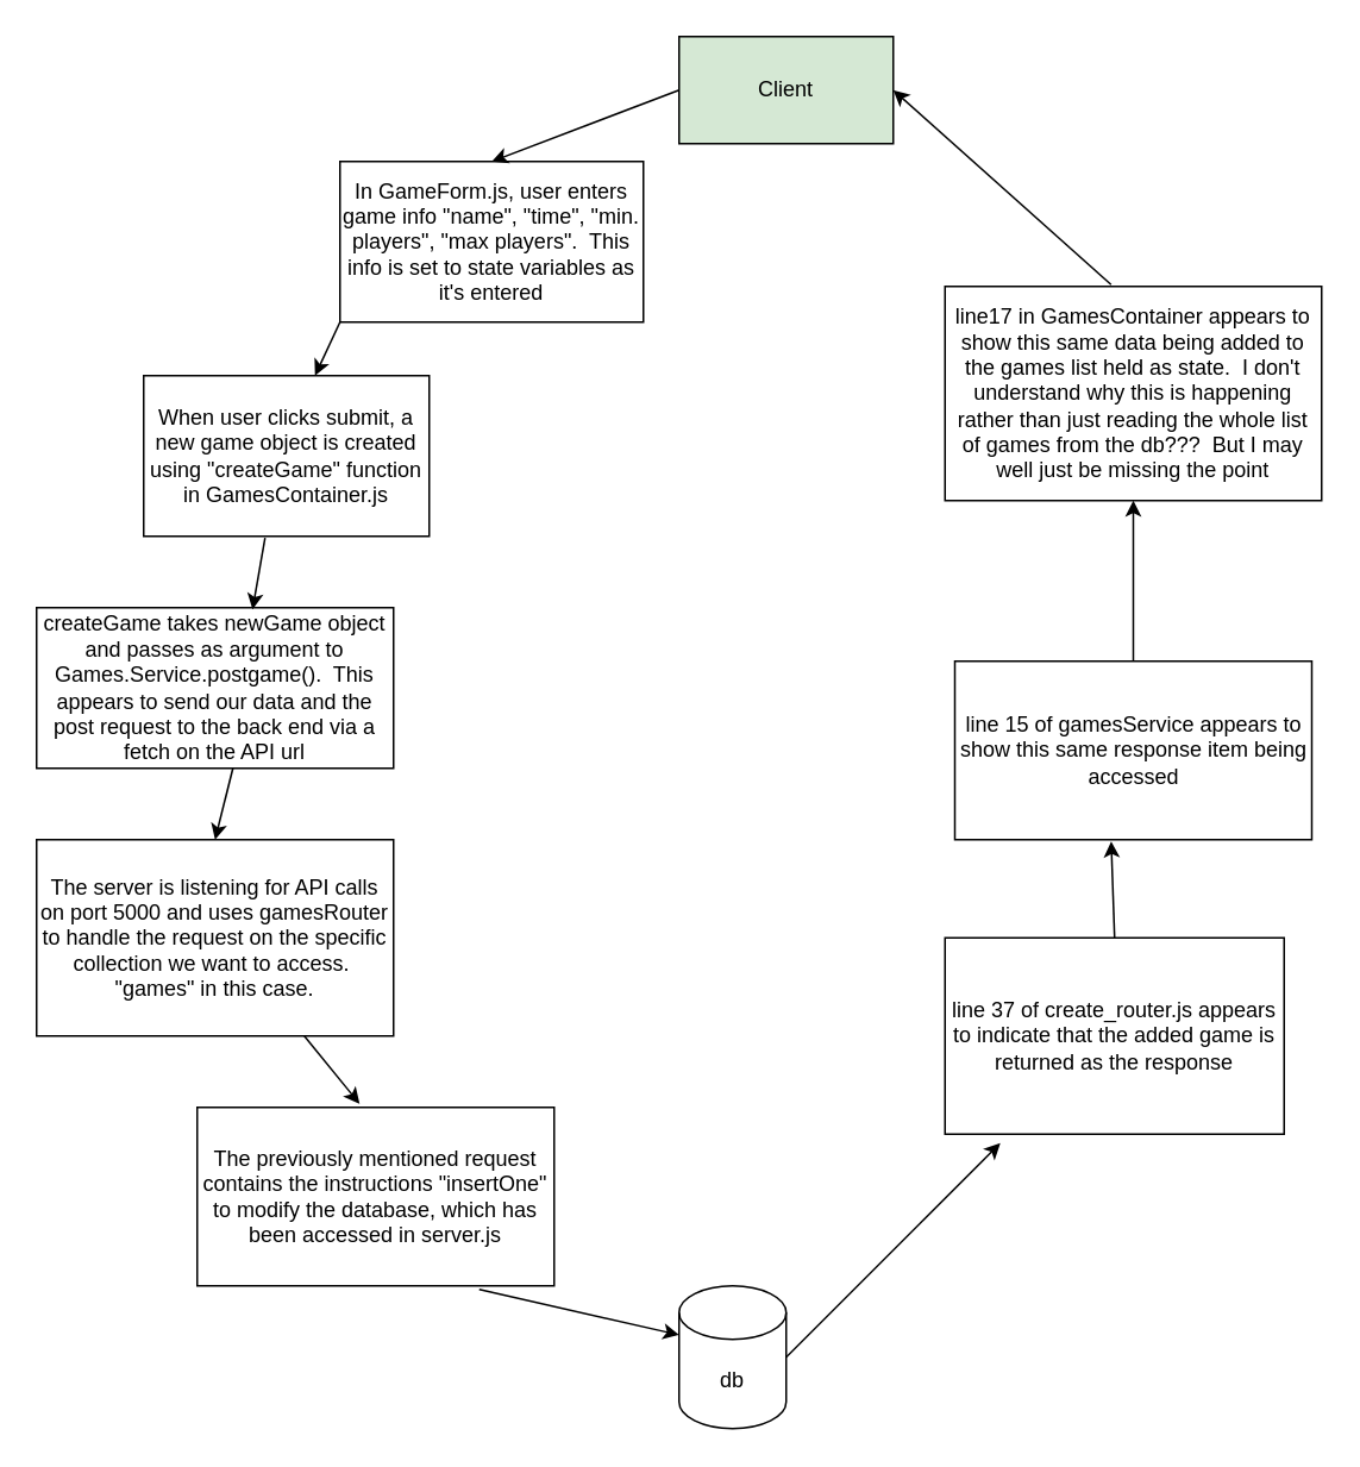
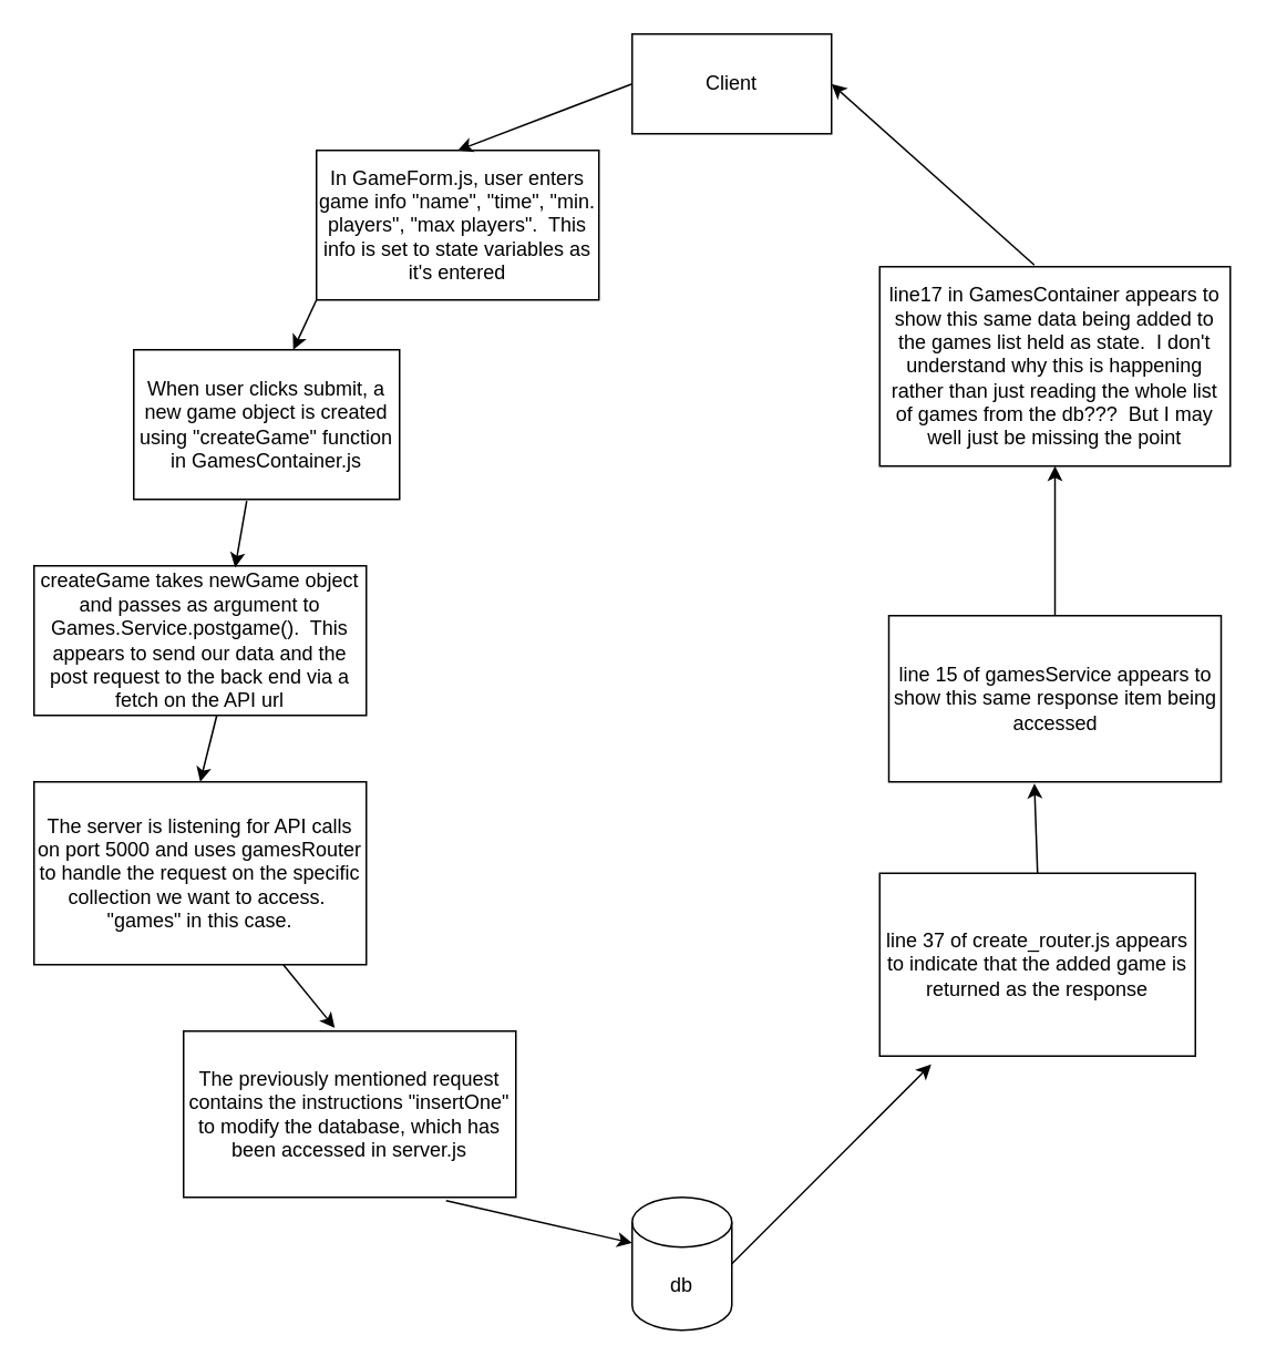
  <mxCell id="0" />
  <mxCell id="1" parent="0" />
- <mxCell id="2" value="Client" style="rounded=0;whiteSpace=wrap;html=1;fillColor=#d5e8d4;" vertex="1" parent="1"><mxGeometry x="380" y="20" width="120" height="60" as="geometry" /></mxCell>
+ <mxCell id="2" value="Client" style="rounded=0;whiteSpace=wrap;html=1;" vertex="1" parent="1"><mxGeometry x="380" y="20" width="120" height="60" as="geometry" /></mxCell>
  <mxCell id="3" value="db" style="shape=cylinder3;whiteSpace=wrap;html=1;boundedLbl=1;backgroundOutline=1;size=15;" vertex="1" parent="1"><mxGeometry x="380" y="720" width="60" height="80" as="geometry" /></mxCell>
  <mxCell id="4" value="In GameForm.js, user enters game info &quot;name&quot;, &quot;time&quot;, &quot;min. players&quot;, &quot;max players&quot;.&amp;nbsp; This info is set to state variables as it's entered" style="rounded=0;whiteSpace=wrap;html=1;" vertex="1" parent="1"><mxGeometry x="190" y="90" width="170" height="90" as="geometry" /></mxCell>
  <mxCell id="5" value="When user clicks submit, a new game object is created using &quot;createGame&quot; function in GamesContainer.js" style="rounded=0;whiteSpace=wrap;html=1;" vertex="1" parent="1"><mxGeometry x="80" y="210" width="160" height="90" as="geometry" /></mxCell>
  <mxCell id="6" value="createGame takes newGame object and passes as argument to Games.Service.postgame().&amp;nbsp; This appears to send our data and the post request to the back end via a fetch on the API url" style="rounded=0;whiteSpace=wrap;html=1;" vertex="1" parent="1"><mxGeometry x="20" y="340" width="200" height="90" as="geometry" /></mxCell>
  <mxCell id="7" value="The server is listening for API calls on port 5000 and uses gamesRouter to handle the request on the specific collection we want to access.&amp;nbsp; &quot;games&quot; in this case." style="rounded=0;whiteSpace=wrap;html=1;" vertex="1" parent="1"><mxGeometry x="20" y="470" width="200" height="110" as="geometry" /></mxCell>
  <mxCell id="8" value="The previously mentioned request contains the instructions &quot;insertOne&quot; to modify the database, which has been accessed in server.js" style="rounded=0;whiteSpace=wrap;html=1;" vertex="1" parent="1"><mxGeometry x="110" y="620" width="200" height="100" as="geometry" /></mxCell>
  <mxCell id="9" value="line 37 of create_router.js appears to indicate that the added game is returned as the response" style="rounded=0;whiteSpace=wrap;html=1;" vertex="1" parent="1"><mxGeometry x="529" y="525" width="190" height="110" as="geometry" /></mxCell>
  <mxCell id="10" value="line 15 of gamesService appears to show this same response item being accessed" style="rounded=0;whiteSpace=wrap;html=1;" vertex="1" parent="1"><mxGeometry x="534.5" y="370" width="200" height="100" as="geometry" /></mxCell>
  <mxCell id="11" value="line17 in GamesContainer appears to show this same data being added to the games list held as state.&amp;nbsp; I don't understand why this is happening rather than just reading the whole list of games from the db???&amp;nbsp; But I may well just be missing the point" style="rounded=0;whiteSpace=wrap;html=1;" vertex="1" parent="1"><mxGeometry x="529" y="160" width="211" height="120" as="geometry" /></mxCell>
  <mxCell id="12" value="" style="endArrow=classic;html=1;rounded=0;exitX=0;exitY=0.5;exitDx=0;exitDy=0;entryX=0.5;entryY=0;entryDx=0;entryDy=0;" edge="1" parent="1" source="2" target="4"><mxGeometry width="50" height="50" relative="1" as="geometry"><mxPoint x="380" y="260" as="sourcePoint" /><mxPoint x="430" y="210" as="targetPoint" /></mxGeometry></mxCell>
  <mxCell id="13" value="" style="endArrow=classic;html=1;rounded=0;exitX=0;exitY=0.5;exitDx=0;exitDy=0;entryX=0.6;entryY=0;entryDx=0;entryDy=0;entryPerimeter=0;" edge="1" parent="1" target="5"><mxGeometry width="50" height="50" relative="1" as="geometry"><mxPoint x="190" y="180" as="sourcePoint" /><mxPoint x="85" y="220" as="targetPoint" /></mxGeometry></mxCell>
  <mxCell id="14" value="" style="endArrow=classic;html=1;rounded=0;exitX=0.425;exitY=1.011;exitDx=0;exitDy=0;entryX=0.605;entryY=0.011;entryDx=0;entryDy=0;entryPerimeter=0;exitPerimeter=0;" edge="1" parent="1" source="5" target="6"><mxGeometry width="50" height="50" relative="1" as="geometry"><mxPoint x="200" y="190" as="sourcePoint" /><mxPoint x="186" y="220" as="targetPoint" /></mxGeometry></mxCell>
  <mxCell id="15" value="" style="endArrow=classic;html=1;rounded=0;entryX=0.5;entryY=0;entryDx=0;entryDy=0;" edge="1" parent="1" target="7"><mxGeometry width="50" height="50" relative="1" as="geometry"><mxPoint x="130" y="430" as="sourcePoint" /><mxPoint x="151" y="350.99" as="targetPoint" /></mxGeometry></mxCell>
  <mxCell id="16" value="" style="endArrow=classic;html=1;rounded=0;exitX=0.75;exitY=1;exitDx=0;exitDy=0;entryX=0.455;entryY=-0.02;entryDx=0;entryDy=0;entryPerimeter=0;" edge="1" parent="1" source="7" target="8"><mxGeometry width="50" height="50" relative="1" as="geometry"><mxPoint x="168" y="320.99" as="sourcePoint" /><mxPoint x="161" y="360.99" as="targetPoint" /></mxGeometry></mxCell>
  <mxCell id="17" value="" style="endArrow=classic;html=1;rounded=0;exitX=0.79;exitY=1.02;exitDx=0;exitDy=0;entryX=0;entryY=0;entryDx=0;entryDy=27.5;entryPerimeter=0;exitPerimeter=0;" edge="1" parent="1" source="8" target="3"><mxGeometry width="50" height="50" relative="1" as="geometry"><mxPoint x="180" y="590" as="sourcePoint" /><mxPoint x="211" y="628" as="targetPoint" /></mxGeometry></mxCell>
  <mxCell id="18" value="" style="endArrow=classic;html=1;rounded=0;exitX=1;exitY=0.5;exitDx=0;exitDy=0;exitPerimeter=0;" edge="1" parent="1" source="3"><mxGeometry width="50" height="50" relative="1" as="geometry"><mxPoint x="278" y="732" as="sourcePoint" /><mxPoint x="560" y="640" as="targetPoint" /></mxGeometry></mxCell>
  <mxCell id="19" value="" style="endArrow=classic;html=1;rounded=0;exitX=0.5;exitY=0;exitDx=0;exitDy=0;entryX=0.438;entryY=1.01;entryDx=0;entryDy=0;entryPerimeter=0;" edge="1" parent="1" source="9" target="10"><mxGeometry width="50" height="50" relative="1" as="geometry"><mxPoint x="288" y="742" as="sourcePoint" /><mxPoint x="400" y="767.5" as="targetPoint" /></mxGeometry></mxCell>
  <mxCell id="20" value="" style="endArrow=classic;html=1;rounded=0;exitX=0.5;exitY=0;exitDx=0;exitDy=0;entryX=0.5;entryY=1;entryDx=0;entryDy=0;" edge="1" parent="1" source="10" target="11"><mxGeometry width="50" height="50" relative="1" as="geometry"><mxPoint x="634" y="535" as="sourcePoint" /><mxPoint x="632.1" y="481" as="targetPoint" /></mxGeometry></mxCell>
  <mxCell id="21" value="" style="endArrow=classic;html=1;rounded=0;exitX=0.441;exitY=-0.008;exitDx=0;exitDy=0;entryX=1;entryY=0.5;entryDx=0;entryDy=0;exitPerimeter=0;" edge="1" parent="1" source="11" target="2"><mxGeometry width="50" height="50" relative="1" as="geometry"><mxPoint x="644.5" y="380" as="sourcePoint" /><mxPoint x="644.5" y="290" as="targetPoint" /></mxGeometry></mxCell>
